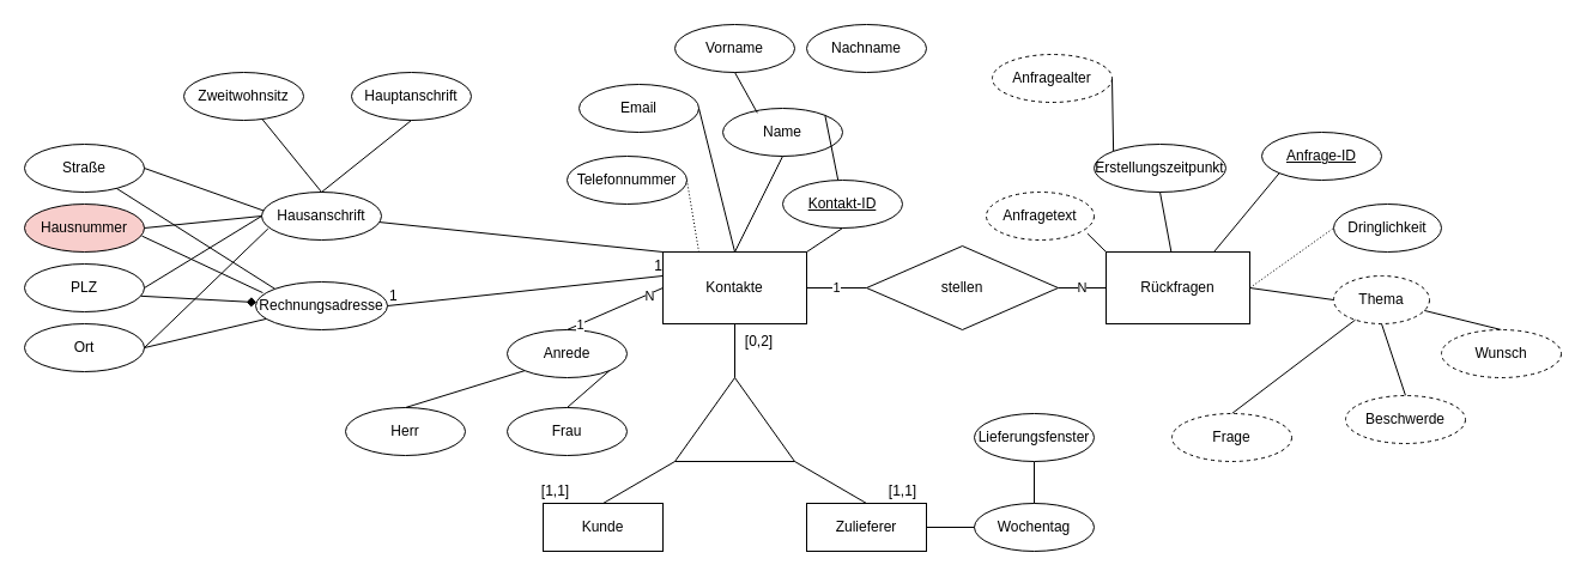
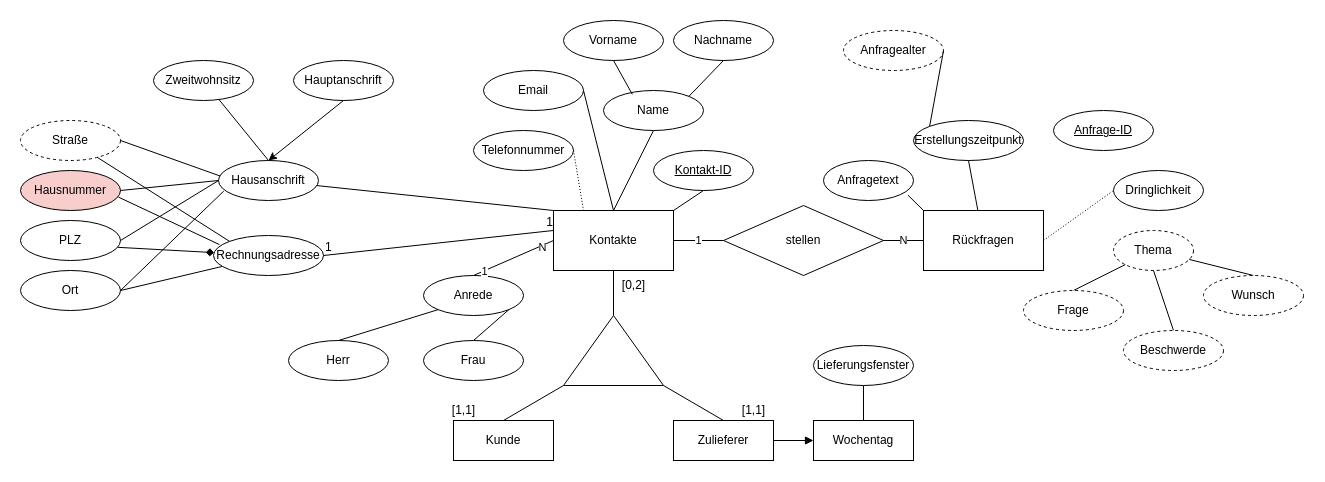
  <mxCell id="0" />
  <mxCell id="1" parent="0" />
  <mxCell id="2" value="Kontakte" style="rounded=0;whiteSpace=wrap;html=1;" parent="1" vertex="1"><mxGeometry x="553" y="210" width="120" height="60" as="geometry" /></mxCell>
  <mxCell id="3" value="Rückfragen" style="rounded=0;whiteSpace=wrap;html=1;" parent="1" vertex="1"><mxGeometry x="923" y="210" width="120" height="60" as="geometry" /></mxCell>
  <mxCell id="4" value="stellen" style="rhombus;whiteSpace=wrap;html=1;" parent="1" vertex="1"><mxGeometry x="723" y="205" width="160" height="70" as="geometry" /></mxCell>
  <mxCell id="5" value="1" style="endArrow=none;html=1;entryX=0;entryY=0.5;entryDx=0;entryDy=0;exitX=1;exitY=0.5;exitDx=0;exitDy=0;" parent="1" source="2" target="4" edge="1"><mxGeometry width="50" height="50" relative="1" as="geometry"><mxPoint x="673" y="265" as="sourcePoint" /><mxPoint x="723" y="215" as="targetPoint" /></mxGeometry></mxCell>
  <mxCell id="6" value="N" style="endArrow=none;html=1;entryX=0;entryY=0.5;entryDx=0;entryDy=0;exitX=1;exitY=0.5;exitDx=0;exitDy=0;" parent="1" source="4" target="3" edge="1"><mxGeometry width="50" height="50" relative="1" as="geometry"><mxPoint x="863" y="460" as="sourcePoint" /><mxPoint x="913" y="410" as="targetPoint" /></mxGeometry></mxCell>
- <mxCell id="7" value="Anfragetext" style="ellipse;whiteSpace=wrap;html=1;dashed=1;" parent="1" vertex="1"><mxGeometry x="823" y="160" width="90" height="40" as="geometry" /></mxCell>
+ <mxCell id="7" value="Anfragetext" style="ellipse;whiteSpace=wrap;html=1;" parent="1" vertex="1"><mxGeometry x="823" y="160" width="90" height="40" as="geometry" /></mxCell>
  <mxCell id="8" value="Thema" style="ellipse;whiteSpace=wrap;html=1;dashed=1;" parent="1" vertex="1"><mxGeometry x="1113" y="230" width="80" height="40" as="geometry" /></mxCell>
  <mxCell id="9" value="Dringlichkeit" style="ellipse;whiteSpace=wrap;html=1;" parent="1" vertex="1"><mxGeometry x="1113" y="170" width="90" height="40" as="geometry" /></mxCell>
  <mxCell id="10" value="Erstellungszeitpunkt" style="ellipse;whiteSpace=wrap;html=1;" parent="1" vertex="1"><mxGeometry x="913" y="120" width="110" height="40" as="geometry" /></mxCell>
  <mxCell id="11" value="&lt;u&gt;Anfrage-ID&lt;/u&gt;" style="ellipse;whiteSpace=wrap;html=1;" parent="1" vertex="1"><mxGeometry x="1053" y="110" width="100" height="40" as="geometry" /></mxCell>
  <mxCell id="12" value="" style="endArrow=none;html=1;rounded=0;dashed=1;dashPattern=1 2;entryX=0;entryY=0.5;entryDx=0;entryDy=0;exitX=1;exitY=0.5;exitDx=0;exitDy=0;" parent="1" source="3" target="9" edge="1"><mxGeometry relative="1" as="geometry"><mxPoint x="923" y="300" as="sourcePoint" /><mxPoint x="1083" y="300" as="targetPoint" /></mxGeometry></mxCell>
  <mxCell id="13" value="" style="resizable=0;html=1;align=right;verticalAlign=bottom;" parent="12" connectable="0" vertex="1"><mxGeometry x="1" relative="1" as="geometry" /></mxCell>
  <mxCell id="14" value="" style="endArrow=none;html=1;rounded=0;exitX=0;exitY=0;exitDx=0;exitDy=0;entryX=0.938;entryY=0.865;entryDx=0;entryDy=0;entryPerimeter=0;" parent="1" source="3" target="7" edge="1"><mxGeometry relative="1" as="geometry"><mxPoint x="813" y="420" as="sourcePoint" /><mxPoint x="973" y="420" as="targetPoint" /></mxGeometry></mxCell>
  <mxCell id="15" value="" style="endArrow=none;html=1;rounded=0;exitX=0.5;exitY=1;exitDx=0;exitDy=0;" parent="1" source="10" target="3" edge="1"><mxGeometry relative="1" as="geometry"><mxPoint x="923" y="410" as="sourcePoint" /><mxPoint x="1083" y="410" as="targetPoint" /></mxGeometry></mxCell>
- <mxCell id="16" value="Anfragealter" style="ellipse;whiteSpace=wrap;html=1;align=center;dashed=1;" parent="1" vertex="1"><mxGeometry x="828" y="45" width="100" height="40" as="geometry" /></mxCell>
+ <mxCell id="16" value="Anfragealter" style="ellipse;whiteSpace=wrap;html=1;align=center;dashed=1;" parent="1" vertex="1"><mxGeometry x="843" y="30" width="100" height="40" as="geometry" /></mxCell>
  <mxCell id="17" value="" style="endArrow=none;html=1;rounded=0;exitX=1;exitY=0.5;exitDx=0;exitDy=0;entryX=0;entryY=0;entryDx=0;entryDy=0;" parent="1" source="16" target="10" edge="1"><mxGeometry relative="1" as="geometry"><mxPoint x="943" y="30" as="sourcePoint" /><mxPoint x="1103" y="30" as="targetPoint" /></mxGeometry></mxCell>
- <mxCell id="18" value="" style="endArrow=none;html=1;rounded=0;exitX=0;exitY=1;exitDx=0;exitDy=0;entryX=0.75;entryY=0;entryDx=0;entryDy=0;" parent="1" source="11" target="3" edge="1"><mxGeometry relative="1" as="geometry"><mxPoint x="1083" y="40" as="sourcePoint" /><mxPoint x="1243" y="40" as="targetPoint" /></mxGeometry></mxCell>
- <mxCell id="19" value="" style="endArrow=none;html=1;rounded=0;entryX=0;entryY=0.5;entryDx=0;entryDy=0;exitX=1;exitY=0.5;exitDx=0;exitDy=0;" parent="1" source="3" target="8" edge="1"><mxGeometry relative="1" as="geometry"><mxPoint x="973" y="360" as="sourcePoint" /><mxPoint x="1133" y="360" as="targetPoint" /></mxGeometry></mxCell>
  <mxCell id="20" value="" style="endArrow=none;html=1;rounded=0;exitX=0.5;exitY=0;exitDx=0;exitDy=0;" parent="1" source="79" target="8" edge="1"><mxGeometry relative="1" as="geometry"><mxPoint x="1186.62" y="462.59" as="sourcePoint" /><mxPoint x="1173" y="380" as="targetPoint" /></mxGeometry></mxCell>
  <mxCell id="21" value="" style="endArrow=none;html=1;rounded=0;exitX=0.5;exitY=0;exitDx=0;exitDy=0;entryX=0.5;entryY=1;entryDx=0;entryDy=0;" parent="1" source="81" target="8" edge="1"><mxGeometry relative="1" as="geometry"><mxPoint x="1143" y="315" as="sourcePoint" /><mxPoint x="1173" y="390" as="targetPoint" /></mxGeometry></mxCell>
  <mxCell id="22" value="" style="endArrow=none;html=1;rounded=0;exitX=0.5;exitY=0;exitDx=0;exitDy=0;" parent="1" source="80" target="8" edge="1"><mxGeometry relative="1" as="geometry"><mxPoint x="1218" y="285" as="sourcePoint" /><mxPoint x="1263" y="400" as="targetPoint" /></mxGeometry></mxCell>
  <mxCell id="23" value="Name" style="ellipse;whiteSpace=wrap;html=1;align=center;" parent="1" vertex="1"><mxGeometry x="603" y="90" width="100" height="40" as="geometry" /></mxCell>
  <mxCell id="24" value="Vorname" style="ellipse;whiteSpace=wrap;html=1;align=center;" parent="1" vertex="1"><mxGeometry x="563" y="20" width="100" height="40" as="geometry" /></mxCell>
  <mxCell id="25" value="Nachname" style="ellipse;whiteSpace=wrap;html=1;align=center;" parent="1" vertex="1"><mxGeometry x="673" y="20" width="100" height="40" as="geometry" /></mxCell>
  <mxCell id="26" value="" style="endArrow=none;html=1;rounded=0;exitX=0.5;exitY=0;exitDx=0;exitDy=0;entryX=0.5;entryY=1;entryDx=0;entryDy=0;" parent="1" source="2" target="23" edge="1"><mxGeometry relative="1" as="geometry"><mxPoint x="813" y="420" as="sourcePoint" /><mxPoint x="973" y="420" as="targetPoint" /></mxGeometry></mxCell>
- <mxCell id="27" value="" style="endArrow=none;html=1;rounded=0;exitX=1;exitY=0;exitDx=0;exitDy=0;" parent="1" source="23" target="42" edge="1"><mxGeometry relative="1" as="geometry"><mxPoint x="673" y="140" as="sourcePoint" /><mxPoint x="833" y="140" as="targetPoint" /></mxGeometry></mxCell>
+ <mxCell id="27" value="" style="endArrow=none;html=1;rounded=0;exitX=1;exitY=0;exitDx=0;exitDy=0;entryX=0.5;entryY=1;entryDx=0;entryDy=0;" parent="1" source="23" target="25" edge="1"><mxGeometry relative="1" as="geometry"><mxPoint x="673" y="140" as="sourcePoint" /><mxPoint x="833" y="140" as="targetPoint" /></mxGeometry></mxCell>
  <mxCell id="28" value="" style="endArrow=none;html=1;rounded=0;exitX=0.5;exitY=1;exitDx=0;exitDy=0;entryX=0.288;entryY=0.095;entryDx=0;entryDy=0;entryPerimeter=0;" parent="1" source="24" target="23" edge="1"><mxGeometry relative="1" as="geometry"><mxPoint x="503" y="170" as="sourcePoint" /><mxPoint x="663" y="170" as="targetPoint" /></mxGeometry></mxCell>
  <mxCell id="29" value="Email" style="ellipse;whiteSpace=wrap;html=1;align=center;" parent="1" vertex="1"><mxGeometry x="483" y="70" width="100" height="40" as="geometry" /></mxCell>
  <mxCell id="30" value="" style="endArrow=none;html=1;rounded=0;exitX=1;exitY=0.5;exitDx=0;exitDy=0;entryX=0.5;entryY=0;entryDx=0;entryDy=0;" parent="1" source="29" target="2" edge="1"><mxGeometry relative="1" as="geometry"><mxPoint x="503" y="300" as="sourcePoint" /><mxPoint x="663" y="300" as="targetPoint" /></mxGeometry></mxCell>
  <mxCell id="31" value="Anrede" style="ellipse;whiteSpace=wrap;html=1;align=center;" parent="1" vertex="1"><mxGeometry x="423" y="275" width="100" height="40" as="geometry" /></mxCell>
  <mxCell id="32" value="Herr" style="ellipse;whiteSpace=wrap;html=1;align=center;" parent="1" vertex="1"><mxGeometry x="288" y="340" width="100" height="40" as="geometry" /></mxCell>
  <mxCell id="33" value="" style="endArrow=none;html=1;rounded=0;exitX=0.5;exitY=0;exitDx=0;exitDy=0;entryX=0;entryY=1;entryDx=0;entryDy=0;" parent="1" source="32" target="31" edge="1"><mxGeometry relative="1" as="geometry"><mxPoint x="593" y="390" as="sourcePoint" /><mxPoint x="753" y="390" as="targetPoint" /></mxGeometry></mxCell>
  <mxCell id="34" value="Frau" style="ellipse;whiteSpace=wrap;html=1;align=center;" parent="1" vertex="1"><mxGeometry x="423" y="340" width="100" height="40" as="geometry" /></mxCell>
  <mxCell id="35" value="" style="endArrow=none;html=1;rounded=0;exitX=1;exitY=1;exitDx=0;exitDy=0;entryX=0.5;entryY=0;entryDx=0;entryDy=0;" parent="1" source="31" target="34" edge="1"><mxGeometry relative="1" as="geometry"><mxPoint x="573" y="320" as="sourcePoint" /><mxPoint x="733" y="320" as="targetPoint" /></mxGeometry></mxCell>
  <mxCell id="36" value="" style="endArrow=none;html=1;rounded=0;exitX=0.5;exitY=0;exitDx=0;exitDy=0;entryX=0;entryY=0.5;entryDx=0;entryDy=0;" parent="1" source="31" target="2" edge="1"><mxGeometry relative="1" as="geometry"><mxPoint x="403" y="240" as="sourcePoint" /><mxPoint x="563" y="240" as="targetPoint" /></mxGeometry></mxCell>
  <mxCell id="37" value="N" style="edgeLabel;html=1;align=center;verticalAlign=middle;resizable=0;points=[];" parent="36" vertex="1" connectable="0"><mxGeometry x="0.7" y="-1" relative="1" as="geometry"><mxPoint as="offset" /></mxGeometry></mxCell>
  <mxCell id="38" value="1" style="edgeLabel;html=1;align=center;verticalAlign=middle;resizable=0;points=[];" parent="36" vertex="1" connectable="0"><mxGeometry x="-0.752" relative="1" as="geometry"><mxPoint as="offset" /></mxGeometry></mxCell>
  <mxCell id="39" value="Telefonnummer" style="ellipse;whiteSpace=wrap;html=1;align=center;" parent="1" vertex="1"><mxGeometry x="473" y="130" width="100" height="40" as="geometry" /></mxCell>
  <mxCell id="40" value="" style="endArrow=none;html=1;rounded=0;dashed=1;dashPattern=1 2;exitX=1;exitY=0.5;exitDx=0;exitDy=0;entryX=0.25;entryY=0;entryDx=0;entryDy=0;" parent="1" source="39" target="2" edge="1"><mxGeometry relative="1" as="geometry"><mxPoint x="473" y="240" as="sourcePoint" /><mxPoint x="553" y="240" as="targetPoint" /></mxGeometry></mxCell>
  <mxCell id="41" value="" style="resizable=0;html=1;align=right;verticalAlign=bottom;" parent="40" connectable="0" vertex="1"><mxGeometry x="1" relative="1" as="geometry" /></mxCell>
  <mxCell id="42" value="Kontakt-ID" style="ellipse;whiteSpace=wrap;html=1;align=center;fontStyle=4;" parent="1" vertex="1"><mxGeometry x="653" y="150" width="100" height="40" as="geometry" /></mxCell>
  <mxCell id="43" value="" style="endArrow=none;html=1;rounded=0;exitX=1;exitY=0;exitDx=0;exitDy=0;entryX=0.5;entryY=1;entryDx=0;entryDy=0;" parent="1" source="2" target="42" edge="1"><mxGeometry relative="1" as="geometry"><mxPoint x="693" y="190" as="sourcePoint" /><mxPoint x="853" y="190" as="targetPoint" /></mxGeometry></mxCell>
  <mxCell id="44" value="" style="verticalLabelPosition=bottom;verticalAlign=top;html=1;shape=mxgraph.basic.acute_triangle;dx=0.5;" parent="1" vertex="1"><mxGeometry x="563" y="315" width="100" height="70" as="geometry" /></mxCell>
  <mxCell id="45" value="Zulieferer" style="whiteSpace=wrap;html=1;align=center;" parent="1" vertex="1"><mxGeometry x="673" y="420" width="100" height="40" as="geometry" /></mxCell>
  <mxCell id="46" value="Kunde" style="whiteSpace=wrap;html=1;align=center;" parent="1" vertex="1"><mxGeometry x="453" y="420" width="100" height="40" as="geometry" /></mxCell>
  <mxCell id="47" value="" style="endArrow=none;html=1;rounded=0;exitX=0.5;exitY=1;exitDx=0;exitDy=0;" parent="1" source="2" target="44" edge="1"><mxGeometry relative="1" as="geometry"><mxPoint x="653" y="310" as="sourcePoint" /><mxPoint x="813" y="310" as="targetPoint" /></mxGeometry></mxCell>
  <mxCell id="48" value="" style="endArrow=none;html=1;rounded=0;exitX=0;exitY=1;exitDx=0;exitDy=0;exitPerimeter=0;entryX=0.5;entryY=0;entryDx=0;entryDy=0;" parent="1" source="44" target="46" edge="1"><mxGeometry relative="1" as="geometry"><mxPoint x="513" y="490" as="sourcePoint" /><mxPoint x="673" y="490" as="targetPoint" /></mxGeometry></mxCell>
  <mxCell id="49" value="" style="endArrow=none;html=1;rounded=0;exitX=1;exitY=1;exitDx=0;exitDy=0;exitPerimeter=0;entryX=0.5;entryY=0;entryDx=0;entryDy=0;" parent="1" source="44" target="45" edge="1"><mxGeometry relative="1" as="geometry"><mxPoint x="683" y="380" as="sourcePoint" /><mxPoint x="843" y="380" as="targetPoint" /></mxGeometry></mxCell>
  <mxCell id="50" value="[0,2]" style="text;html=1;align=center;verticalAlign=middle;resizable=0;points=[];autosize=1;" parent="1" vertex="1"><mxGeometry x="613" y="275" width="40" height="20" as="geometry" /></mxCell>
  <mxCell id="51" value="[1,1]" style="text;html=1;align=center;verticalAlign=middle;resizable=0;points=[];autosize=1;" parent="1" vertex="1"><mxGeometry x="733" y="400" width="40" height="20" as="geometry" /></mxCell>
  <mxCell id="52" value="[1,1]" style="text;html=1;align=center;verticalAlign=middle;resizable=0;points=[];autosize=1;" parent="1" vertex="1"><mxGeometry x="443" y="400" width="40" height="20" as="geometry" /></mxCell>
- <mxCell id="53" value="Wochentag" style="ellipse;whiteSpace=wrap;html=1;align=center;" parent="1" vertex="1"><mxGeometry x="813" y="420" width="100" height="40" as="geometry" /></mxCell>
- <mxCell id="54" value="" style="endArrow=none;html=1;rounded=0;exitX=1;exitY=0.5;exitDx=0;exitDy=0;" parent="1" source="45" target="53" edge="1"><mxGeometry relative="1" as="geometry"><mxPoint x="783" y="410" as="sourcePoint" /><mxPoint x="943" y="410" as="targetPoint" /></mxGeometry></mxCell>
+ <mxCell id="53" value="Wochentag" style="whiteSpace=wrap;html=1;align=center;rounded=0;" parent="1" vertex="1"><mxGeometry x="813" y="420" width="100" height="40" as="geometry" /></mxCell>
+ <mxCell id="54" value="" style="endArrow=block;html=1;rounded=0;exitX=1;exitY=0.5;exitDx=0;exitDy=0;" parent="1" source="45" target="53" edge="1"><mxGeometry relative="1" as="geometry"><mxPoint x="783" y="410" as="sourcePoint" /><mxPoint x="943" y="410" as="targetPoint" /></mxGeometry></mxCell>
  <mxCell id="55" value="" style="endArrow=none;html=1;rounded=0;exitX=0.5;exitY=0;exitDx=0;exitDy=0;entryX=0.5;entryY=1;entryDx=0;entryDy=0;" parent="1" source="53" edge="1"><mxGeometry relative="1" as="geometry"><mxPoint x="903" y="400" as="sourcePoint" /><mxPoint x="863" y="385" as="targetPoint" /></mxGeometry></mxCell>
  <mxCell id="56" value="Hausanschrift" style="ellipse;whiteSpace=wrap;html=1;align=center;" parent="1" vertex="1"><mxGeometry x="218" y="160" width="100" height="40" as="geometry" /></mxCell>
  <mxCell id="57" value="Rechnungsadresse" style="ellipse;whiteSpace=wrap;html=1;align=center;" parent="1" vertex="1"><mxGeometry x="213" y="235" width="110" height="40" as="geometry" /></mxCell>
  <mxCell id="58" value="" style="endArrow=none;html=1;rounded=0;entryX=0;entryY=0;entryDx=0;entryDy=0;" parent="1" source="56" target="2" edge="1"><mxGeometry relative="1" as="geometry"><mxPoint x="413" y="210" as="sourcePoint" /><mxPoint x="573" y="210" as="targetPoint" /></mxGeometry></mxCell>
  <mxCell id="59" value="" style="endArrow=none;html=1;rounded=0;exitX=1;exitY=0.5;exitDx=0;exitDy=0;entryX=0;entryY=0.333;entryDx=0;entryDy=0;entryPerimeter=0;" parent="1" source="57" target="2" edge="1"><mxGeometry relative="1" as="geometry"><mxPoint y="240" as="sourcePoint" x="433" /><mxPoint x="593" y="240" as="targetPoint" /></mxGeometry></mxCell>
  <mxCell id="60" value="1" style="resizable=0;html=1;align=left;verticalAlign=bottom;" parent="59" connectable="0" vertex="1"><mxGeometry x="-1" relative="1" as="geometry" /></mxCell>
  <mxCell id="61" value="1" style="resizable=0;html=1;align=right;verticalAlign=bottom;" parent="59" connectable="0" vertex="1"><mxGeometry x="1" relative="1" as="geometry" /></mxCell>
  <mxCell id="62" value="Hauptanschrift" style="ellipse;whiteSpace=wrap;html=1;align=center;" parent="1" vertex="1"><mxGeometry x="293" y="60" width="100" height="40" as="geometry" /></mxCell>
  <mxCell id="63" value="Zweitwohnsitz" style="ellipse;whiteSpace=wrap;html=1;align=center;" parent="1" vertex="1"><mxGeometry x="153" y="60" width="100" height="40" as="geometry" /></mxCell>
- <mxCell id="64" value="" style="endArrow=none;html=1;rounded=0;entryX=0.5;entryY=0;entryDx=0;entryDy=0;exitX=0.5;exitY=1;exitDx=0;exitDy=0;" parent="1" source="62" target="56" edge="1"><mxGeometry relative="1" as="geometry"><mxPoint x="223" y="130" as="sourcePoint" /><mxPoint x="383" y="130" as="targetPoint" /></mxGeometry></mxCell>
+ <mxCell id="64" value="" style="endArrow=classic;html=1;rounded=0;entryX=0.5;entryY=0;entryDx=0;entryDy=0;exitX=0.5;exitY=1;exitDx=0;exitDy=0;" parent="1" source="62" target="56" edge="1"><mxGeometry relative="1" as="geometry"><mxPoint x="223" y="130" as="sourcePoint" /><mxPoint x="383" y="130" as="targetPoint" /></mxGeometry></mxCell>
  <mxCell id="65" value="" style="endArrow=none;html=1;rounded=0;entryX=0.5;entryY=0;entryDx=0;entryDy=0;" parent="1" source="63" target="56" edge="1"><mxGeometry relative="1" as="geometry"><mxPoint x="253" y="90" as="sourcePoint" /><mxPoint x="413" y="90" as="targetPoint" /></mxGeometry></mxCell>
  <mxCell id="66" value="Lieferungsfenster" style="ellipse;whiteSpace=wrap;html=1;align=center;" parent="1" vertex="1"><mxGeometry x="813" y="345" width="100" height="40" as="geometry" /></mxCell>
- <mxCell id="67" value="Straße" style="ellipse;whiteSpace=wrap;html=1;align=center;" parent="1" vertex="1"><mxGeometry x="20" y="120" width="100" height="40" as="geometry" /></mxCell>
+ <mxCell id="67" value="Straße" style="ellipse;whiteSpace=wrap;html=1;align=center;dashed=1;" parent="1" vertex="1"><mxGeometry x="20" y="120" width="100" height="40" as="geometry" /></mxCell>
  <mxCell id="68" value="Hausnummer" style="ellipse;whiteSpace=wrap;html=1;align=center;fillColor=#f8cecc;" parent="1" vertex="1"><mxGeometry x="20" y="170" width="100" height="40" as="geometry" /></mxCell>
  <mxCell id="69" value="PLZ" style="ellipse;whiteSpace=wrap;html=1;align=center;" parent="1" vertex="1"><mxGeometry x="20" y="220" width="100" height="40" as="geometry" /></mxCell>
  <mxCell id="70" value="Ort" style="ellipse;whiteSpace=wrap;html=1;align=center;" parent="1" vertex="1"><mxGeometry x="20" y="270" width="100" height="40" as="geometry" /></mxCell>
  <mxCell id="71" value="" style="endArrow=none;html=1;rounded=0;exitX=1;exitY=0.5;exitDx=0;exitDy=0;entryX=0.02;entryY=0.391;entryDx=0;entryDy=0;entryPerimeter=0;" parent="1" source="67" target="56" edge="1"><mxGeometry relative="1" as="geometry"><mxPoint x="143" y="240" as="sourcePoint" /><mxPoint x="173" y="220" as="targetPoint" /></mxGeometry></mxCell>
  <mxCell id="72" value="" style="endArrow=none;html=1;rounded=0;entryX=0;entryY=0;entryDx=0;entryDy=0;" parent="1" source="67" target="57" edge="1"><mxGeometry relative="1" as="geometry"><mxPoint x="133" y="200" as="sourcePoint" /><mxPoint x="293" y="200" as="targetPoint" /></mxGeometry></mxCell>
  <mxCell id="73" value="" style="endArrow=none;html=1;rounded=0;exitX=1;exitY=0.5;exitDx=0;exitDy=0;entryX=0;entryY=0.5;entryDx=0;entryDy=0;" parent="1" source="68" target="56" edge="1"><mxGeometry relative="1" as="geometry"><mxPoint x="133" y="230" as="sourcePoint" /><mxPoint x="293" y="230" as="targetPoint" /></mxGeometry></mxCell>
  <mxCell id="74" value="" style="endArrow=none;html=1;rounded=0;exitX=0.98;exitY=0.666;exitDx=0;exitDy=0;exitPerimeter=0;entryX=0.054;entryY=0.227;entryDx=0;entryDy=0;entryPerimeter=0;" parent="1" source="68" target="57" edge="1"><mxGeometry relative="1" as="geometry"><mxPoint x="143" y="260" as="sourcePoint" /><mxPoint x="303" y="260" as="targetPoint" /></mxGeometry></mxCell>
  <mxCell id="75" value="" style="endArrow=none;html=1;rounded=0;exitX=1;exitY=0.5;exitDx=0;exitDy=0;entryX=0;entryY=0.5;entryDx=0;entryDy=0;" parent="1" source="69" target="56" edge="1"><mxGeometry relative="1" as="geometry"><mxPoint x="183" y="300" as="sourcePoint" /><mxPoint x="343" y="300" as="targetPoint" /></mxGeometry></mxCell>
  <mxCell id="76" value="" style="endArrow=diamond;html=1;rounded=0;exitX=0.974;exitY=0.671;exitDx=0;exitDy=0;exitPerimeter=0;" parent="1" source="69" target="57" edge="1"><mxGeometry relative="1" as="geometry"><mxPoint x="203" y="310" as="sourcePoint" /><mxPoint x="363" y="310" as="targetPoint" /></mxGeometry></mxCell>
  <mxCell id="77" value="" style="endArrow=none;html=1;rounded=0;exitX=1;exitY=0.5;exitDx=0;exitDy=0;entryX=0.053;entryY=0.764;entryDx=0;entryDy=0;entryPerimeter=0;" parent="1" source="70" target="56" edge="1"><mxGeometry relative="1" as="geometry"><mxPoint x="253" y="330" as="sourcePoint" /><mxPoint x="413" y="330" as="targetPoint" /></mxGeometry></mxCell>
  <mxCell id="78" value="" style="endArrow=none;html=1;rounded=0;exitX=1;exitY=0.5;exitDx=0;exitDy=0;" parent="1" source="70" target="57" edge="1"><mxGeometry relative="1" as="geometry"><mxPoint x="203" y="310" as="sourcePoint" /><mxPoint x="363" y="310" as="targetPoint" /></mxGeometry></mxCell>
- <mxCell id="79" value="Frage" style="ellipse;whiteSpace=wrap;html=1;align=center;dashed=1;" vertex="1" parent="1"><mxGeometry x="978" y="345" width="100" height="40" as="geometry" /></mxCell>
+ <mxCell id="79" value="Frage" style="ellipse;whiteSpace=wrap;html=1;align=center;dashed=1;" vertex="1" parent="1"><mxGeometry x="1023" y="290" width="100" height="40" as="geometry" /></mxCell>
  <mxCell id="80" value="Wunsch" style="ellipse;whiteSpace=wrap;html=1;align=center;dashed=1;" vertex="1" parent="1"><mxGeometry x="1203" y="275" width="100" height="40" as="geometry" /></mxCell>
  <mxCell id="81" value="Beschwerde" style="ellipse;whiteSpace=wrap;html=1;align=center;dashed=1;rotation=0;" vertex="1" parent="1"><mxGeometry x="1123" y="330" width="100" height="40" as="geometry" /></mxCell>
